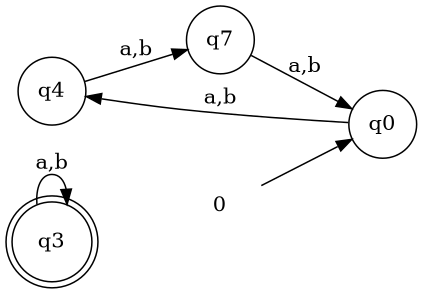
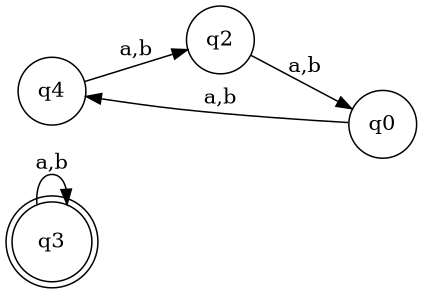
  digraph {
    rankdir=LR
    node [shape=circle]
    q3 [shape=doublecircle]
    n2 [label=q4]
    q0
-   q2 [label=q7]
-   0 [shape=none]
+   q2
    q3 -> q3 [label="a,b"]
    n2 -> q2 [label="a,b"]
    q0 -> n2 [label="a,b"]
    q2 -> q0 [label="a,b"]
-   0 -> q0
  }
